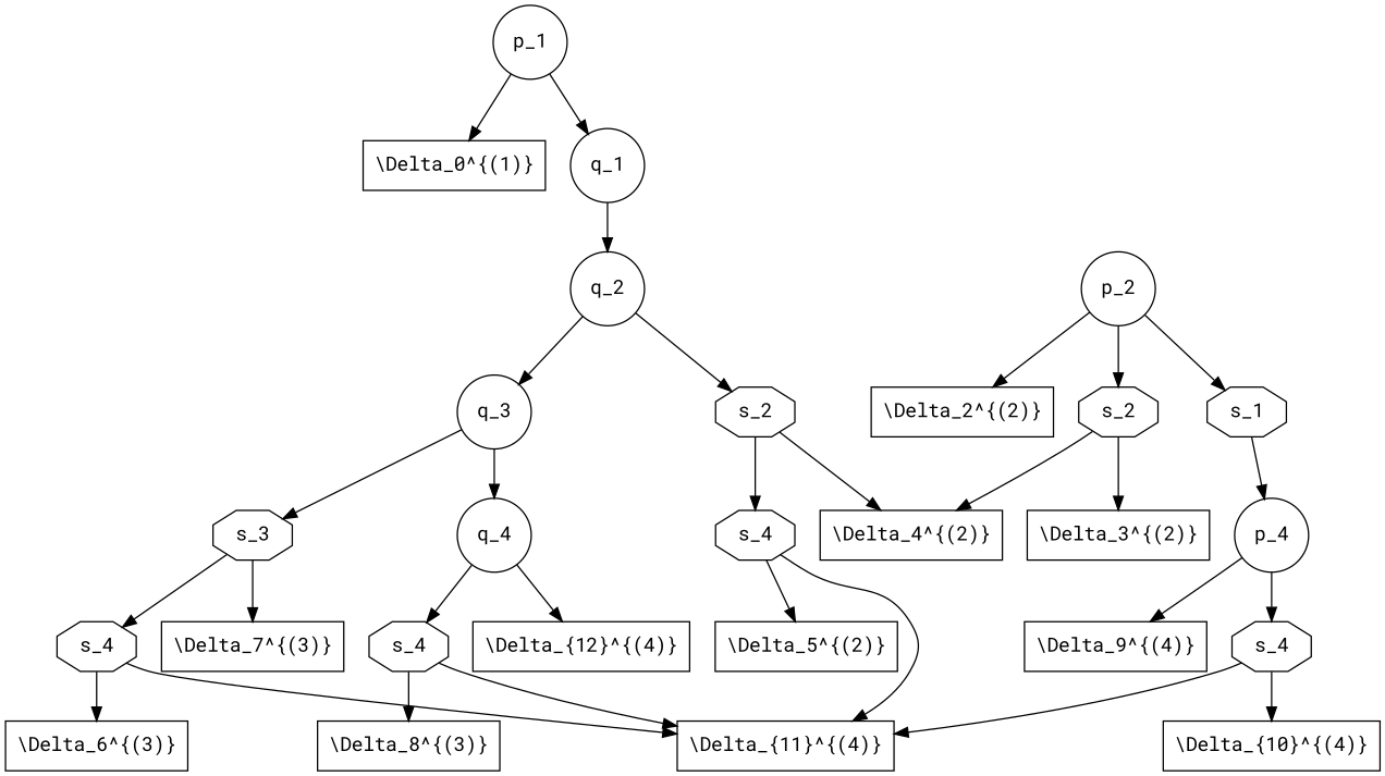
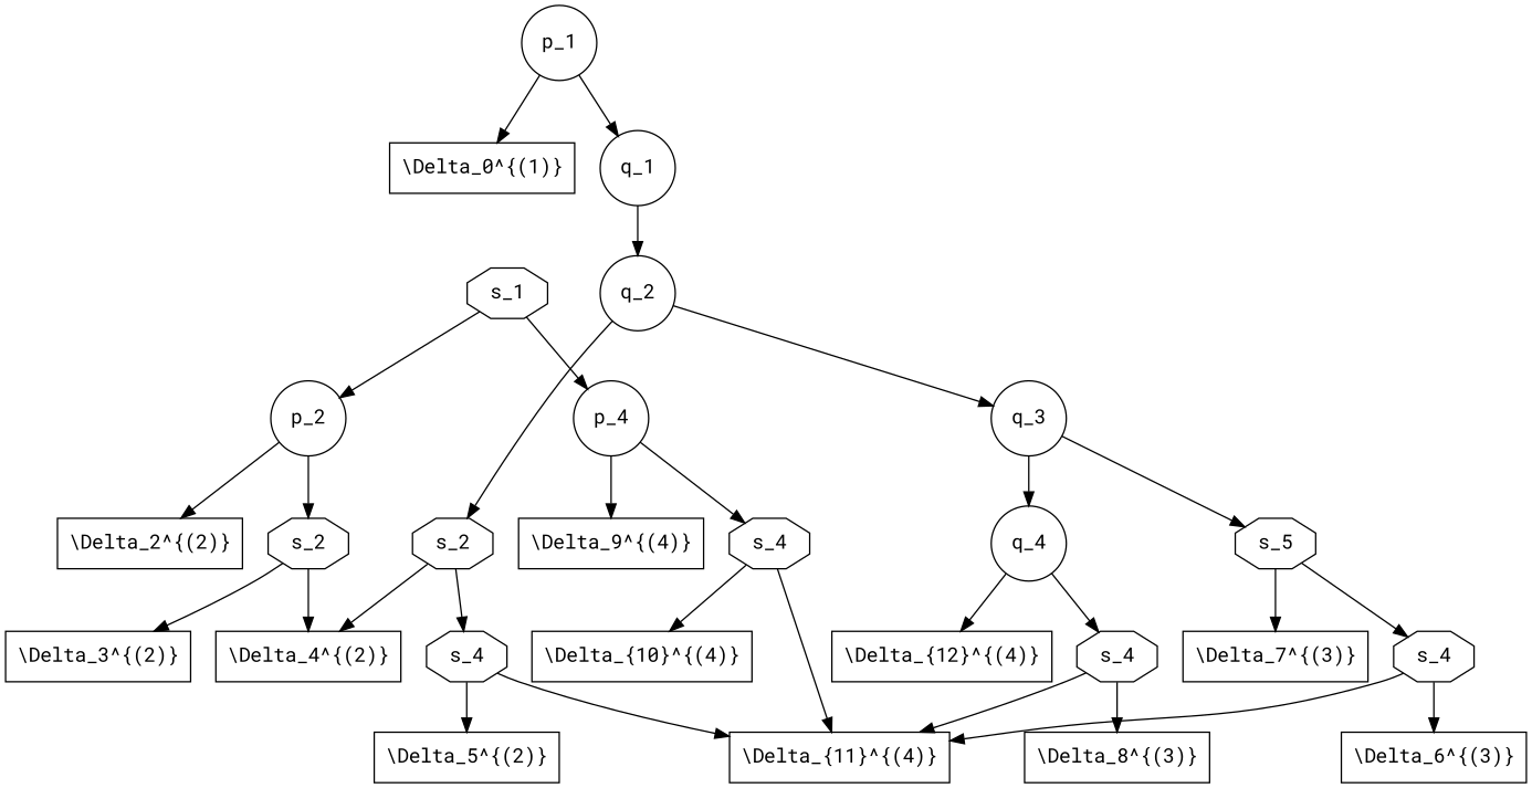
  digraph {
    fontname="Roboto Mono"
    node [fontname="Roboto Mono" shape=box]
    edge [fontname="Roboto Mono"]
    n1 [label=p_1 shape=circle]
    n2 [label="\\Delta_0^{(1)}"]
    n3 [label=q_1 shape=circle]
    n4 [label=q_2 shape=circle]
    n5 [label=s_2 shape=octagon]
    n6 [label=q_3 shape=circle]
    n7 [label=s_1 shape=octagon]
    n8 [label=p_4 shape=circle]
    n9 [label=p_2 shape=circle]
    n10 [label="\\Delta_9^{(4)}"]
    n11 [label=s_4 shape=octagon]
    n12 [label="\\Delta_{11}^{(4)}"]
    n13 [label="\\Delta_{10}^{(4)}"]
    n14 [label=s_4 shape=octagon]
    n15 [label="\\Delta_5^{(2)}"]
    n16 [label=s_4 shape=octagon]
    n17 [label="\\Delta_6^{(3)}"]
    n18 [label=s_4 shape=octagon]
    n19 [label="\\Delta_8^{(3)}"]
    n20 [label="\\Delta_2^{(2)}"]
    n21 [label=s_2 shape=octagon]
    n22 [label="\\Delta_3^{(2)}"]
    n23 [label="\\Delta_4^{(2)}"]
-   n24 [label=s_3 shape=octagon]
+   n24 [label=s_5 shape=octagon]
    n25 [label=q_4 shape=circle]
    n26 [label="\\Delta_7^{(3)}"]
    n27 [label="\\Delta_{12}^{(4)}"]
    n1 -> n2
    n1 -> n3
    n3 -> n4
    n4 -> n5
    n4 -> n6
    n5 -> n14
    n5 -> n23
    n6 -> n24
    n6 -> n25
    n7 -> n8
-   n9 -> n7
+   n7 -> n9
    n8 -> n10
    n8 -> n11
    n9 -> n20
    n9 -> n21
    n11 -> n12
    n11 -> n13
    n14 -> n12
    n14 -> n15
    n16 -> n12
    n16 -> n17
    n18 -> n12
    n18 -> n19
    n21 -> n22
    n21 -> n23
    n24 -> n16
    n24 -> n26
    n25 -> n18
    n25 -> n27
  }
